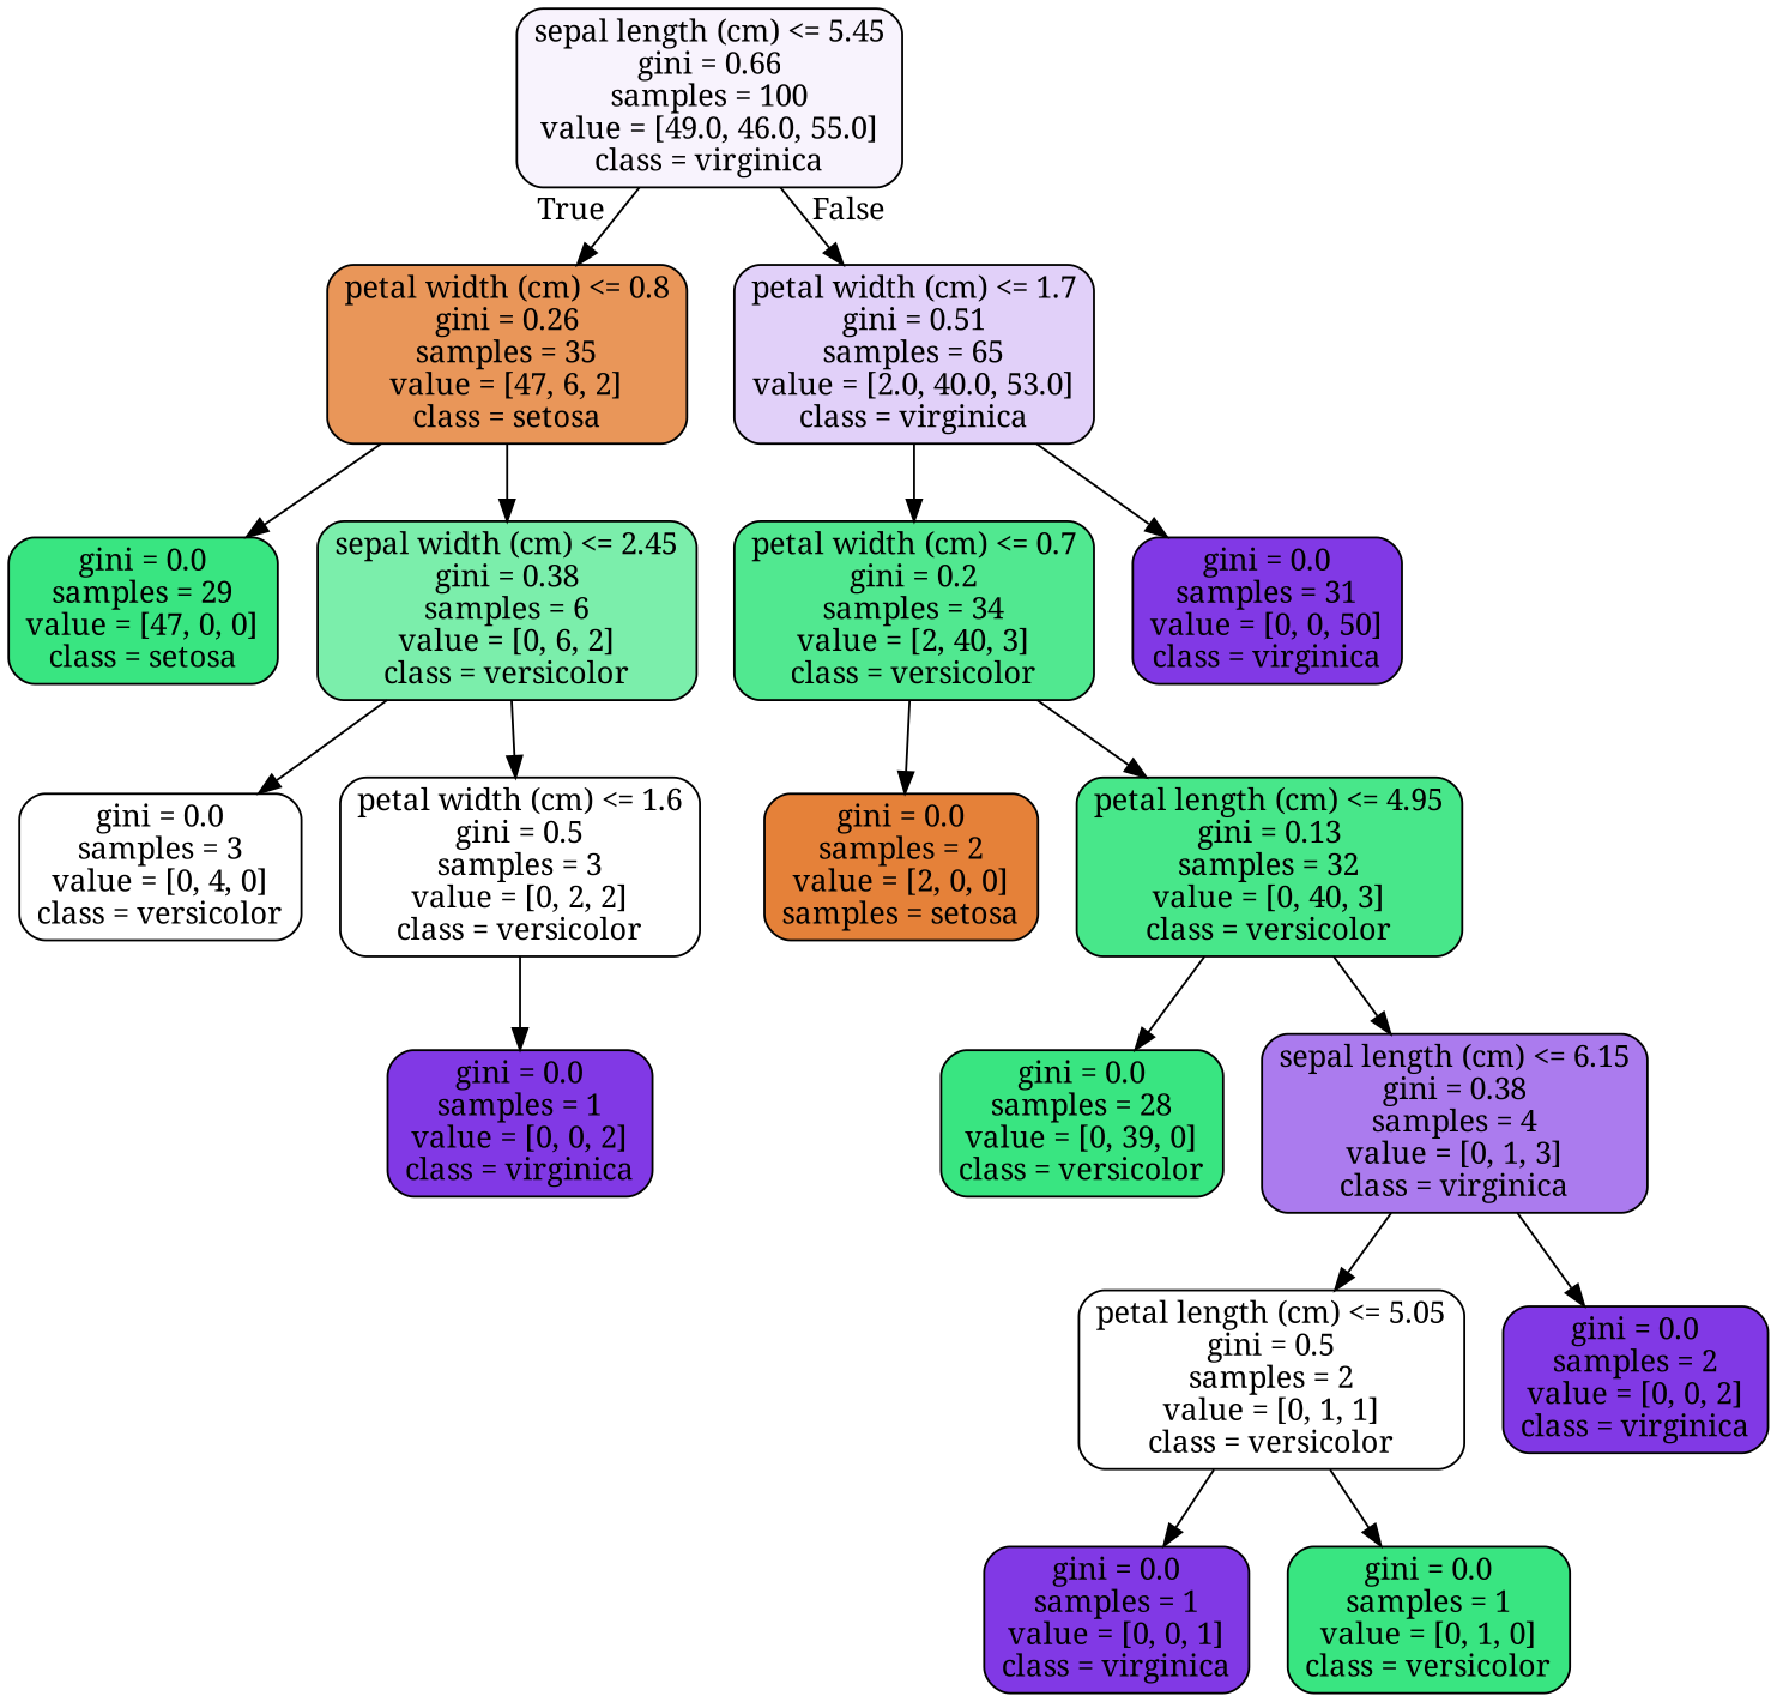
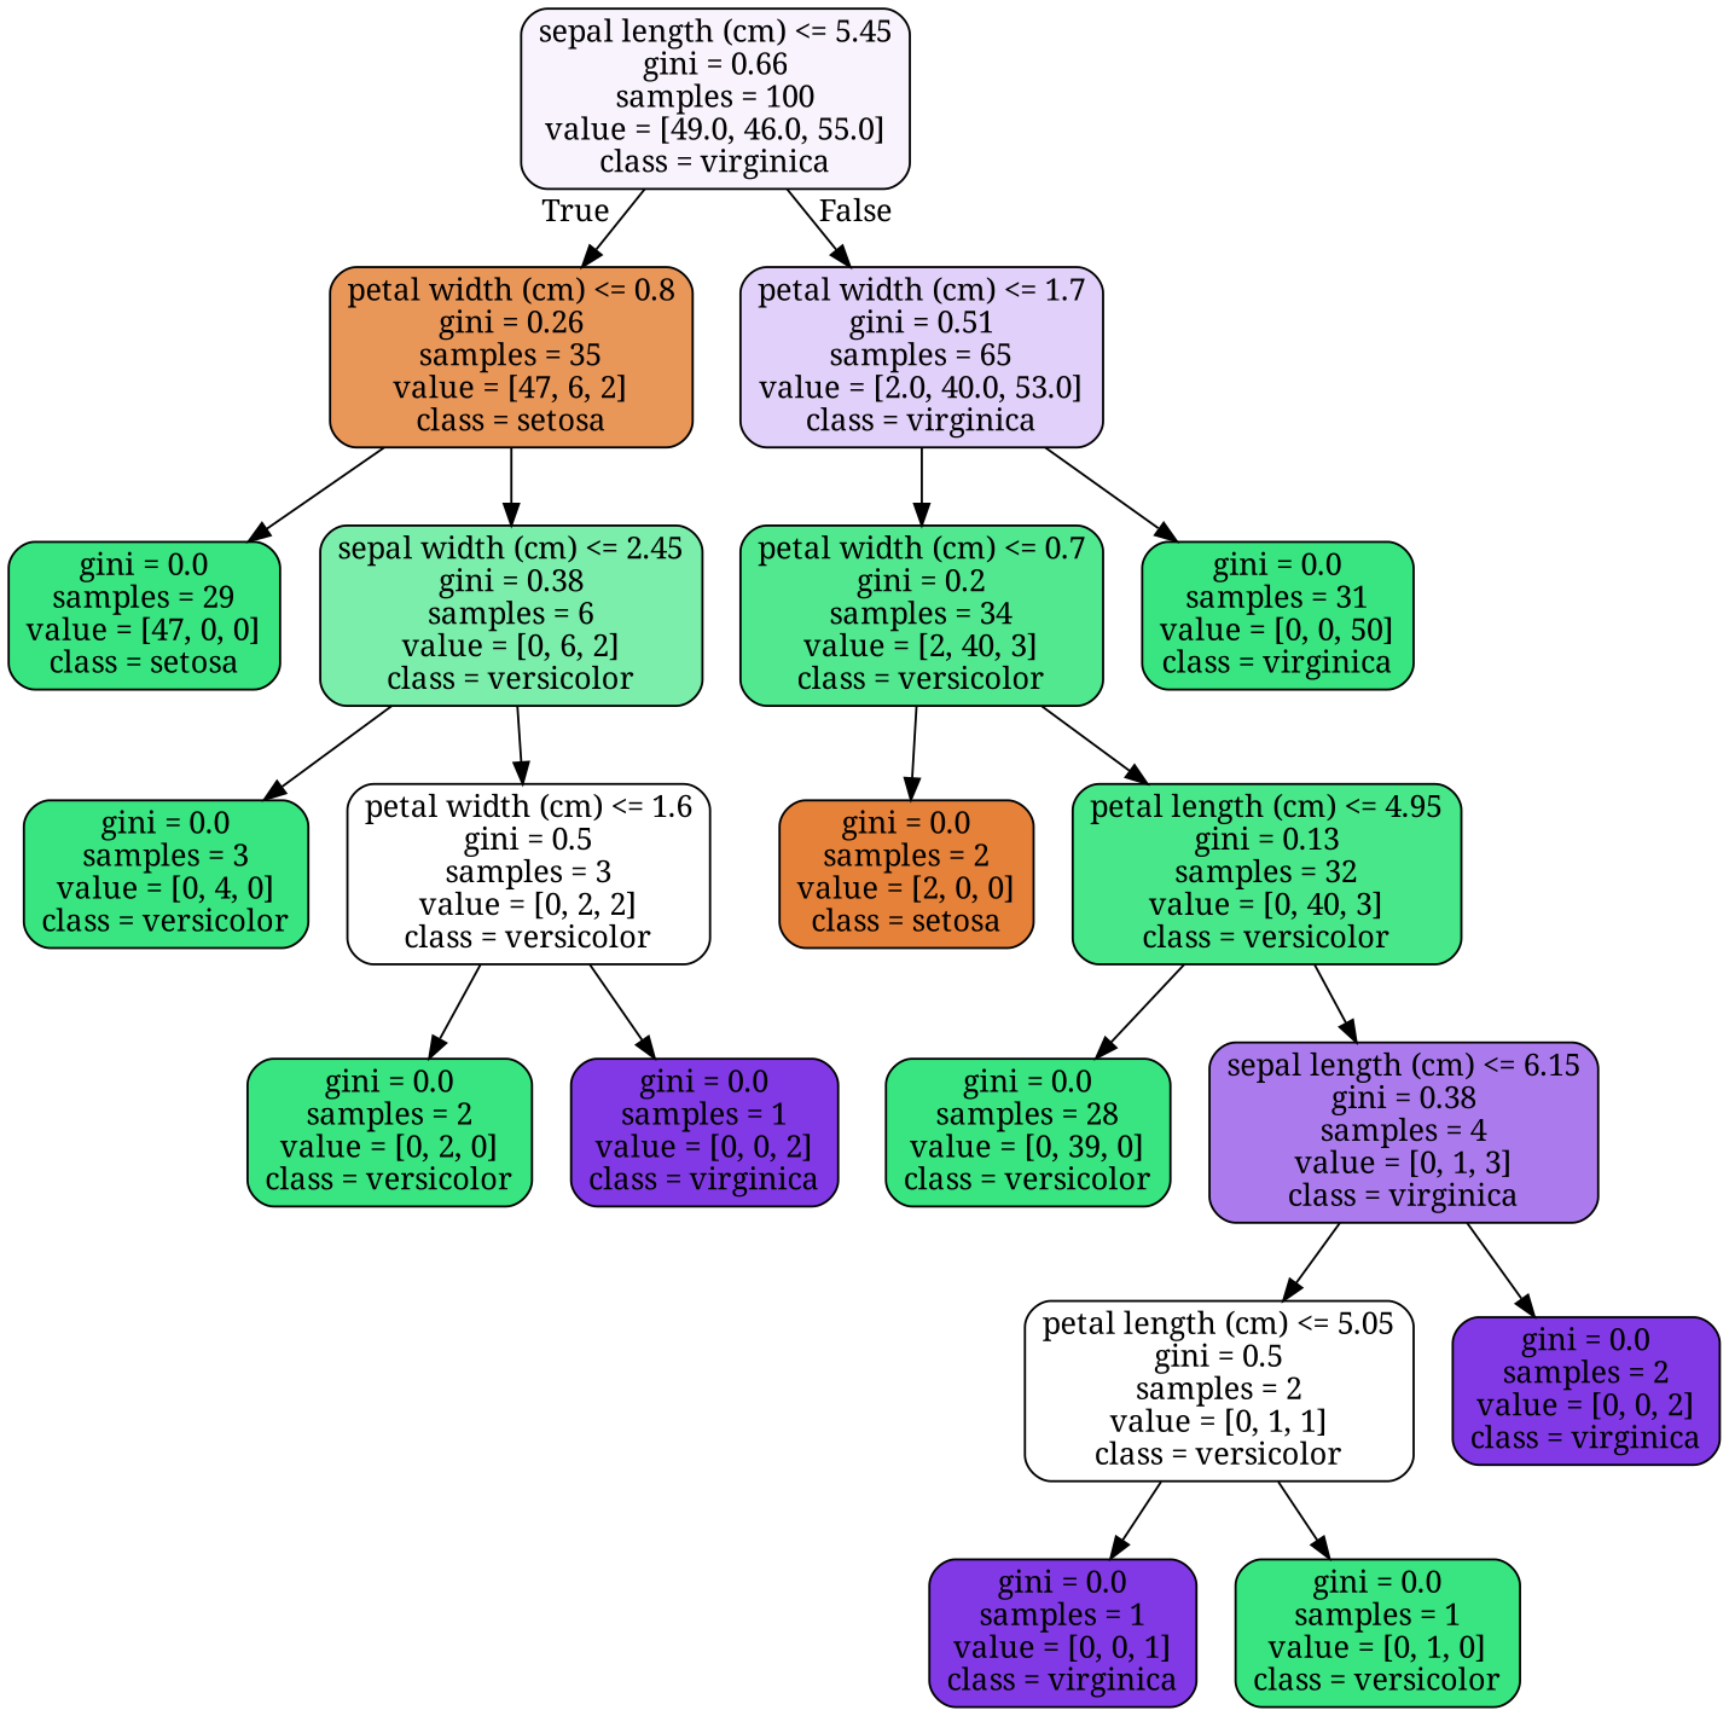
  digraph {
    fontname="Noto Serif"
    node [color=black fillcolor="#39e581" fontname="Noto Serif" shape=box style="filled, rounded"]
    edge [fontname="Noto Serif"]
    n1 [fillcolor="#f8f3fd" label="sepal length (cm) <= 5.45\ngini = 0.66\nsamples = 100\nvalue = [49.0, 46.0, 55.0]\nclass = virginica"]
    n2 [fillcolor="#e99659" label="petal width (cm) <= 0.8\ngini = 0.26\nsamples = 35\nvalue = [47, 6, 2]\nclass = setosa"]
    n3 [fillcolor="#e1d0f9" label="petal width (cm) <= 1.7\ngini = 0.51\nsamples = 65\nvalue = [2.0, 40.0, 53.0]\nclass = virginica"]
    n4 [label="gini = 0.0\nsamples = 29\nvalue = [47, 0, 0]\nclass = setosa"]
    n5 [fillcolor="#7beeab" label="sepal width (cm) <= 2.45\ngini = 0.38\nsamples = 6\nvalue = [0, 6, 2]\nclass = versicolor"]
    n6 [fillcolor="#51e890" label="petal width (cm) <= 0.7\ngini = 0.2\nsamples = 34\nvalue = [2, 40, 3]\nclass = versicolor"]
-   n7 [fillcolor="#8139e5" label="gini = 0.0\nsamples = 31\nvalue = [0, 0, 50]\nclass = virginica"]
-   n8 [fillcolor="#ffffff" label="gini = 0.0\nsamples = 3\nvalue = [0, 4, 0]\nclass = versicolor"]
+   n7 [label="gini = 0.0\nsamples = 31\nvalue = [0, 0, 50]\nclass = virginica"]
+   n8 [label="gini = 0.0\nsamples = 3\nvalue = [0, 4, 0]\nclass = versicolor"]
    n9 [fillcolor="#ffffff" label="petal width (cm) <= 1.6\ngini = 0.5\nsamples = 3\nvalue = [0, 2, 2]\nclass = versicolor"]
+   n10 [label="gini = 0.0\nsamples = 2\nvalue = [0, 2, 0]\nclass = versicolor"]
    n11 [fillcolor="#8139e5" label="gini = 0.0\nsamples = 1\nvalue = [0, 0, 2]\nclass = virginica"]
-   n12 [fillcolor="#e58139" label="gini = 0.0\nsamples = 2\nvalue = [2, 0, 0]\nsamples = setosa"]
+   n12 [fillcolor="#e58139" label="gini = 0.0\nsamples = 2\nvalue = [2, 0, 0]\nclass = setosa"]
    n13 [fillcolor="#48e78a" label="petal length (cm) <= 4.95\ngini = 0.13\nsamples = 32\nvalue = [0, 40, 3]\nclass = versicolor"]
    n14 [label="gini = 0.0\nsamples = 28\nvalue = [0, 39, 0]\nclass = versicolor"]
    n15 [fillcolor="#ab7bee" label="sepal length (cm) <= 6.15\ngini = 0.38\nsamples = 4\nvalue = [0, 1, 3]\nclass = virginica"]
    n16 [fillcolor="#ffffff" label="petal length (cm) <= 5.05\ngini = 0.5\nsamples = 2\nvalue = [0, 1, 1]\nclass = versicolor"]
    n17 [fillcolor="#8139e5" label="gini = 0.0\nsamples = 2\nvalue = [0, 0, 2]\nclass = virginica"]
    n18 [fillcolor="#8139e5" label="gini = 0.0\nsamples = 1\nvalue = [0, 0, 1]\nclass = virginica"]
    n19 [label="gini = 0.0\nsamples = 1\nvalue = [0, 1, 0]\nclass = versicolor"]
    n1 -> n2 [headlabel=True labelangle=45 labeldistance=2.5]
    n1 -> n3 [headlabel=False labelangle=-45 labeldistance=2.5]
    n2 -> n4
    n2 -> n5
    n3 -> n6
    n3 -> n7
    n5 -> n8
    n5 -> n9
    n6 -> n12
    n6 -> n13
+   n9 -> n10
    n9 -> n11
    n13 -> n14
    n13 -> n15
    n15 -> n16
    n15 -> n17
    n16 -> n18
    n16 -> n19
  }
